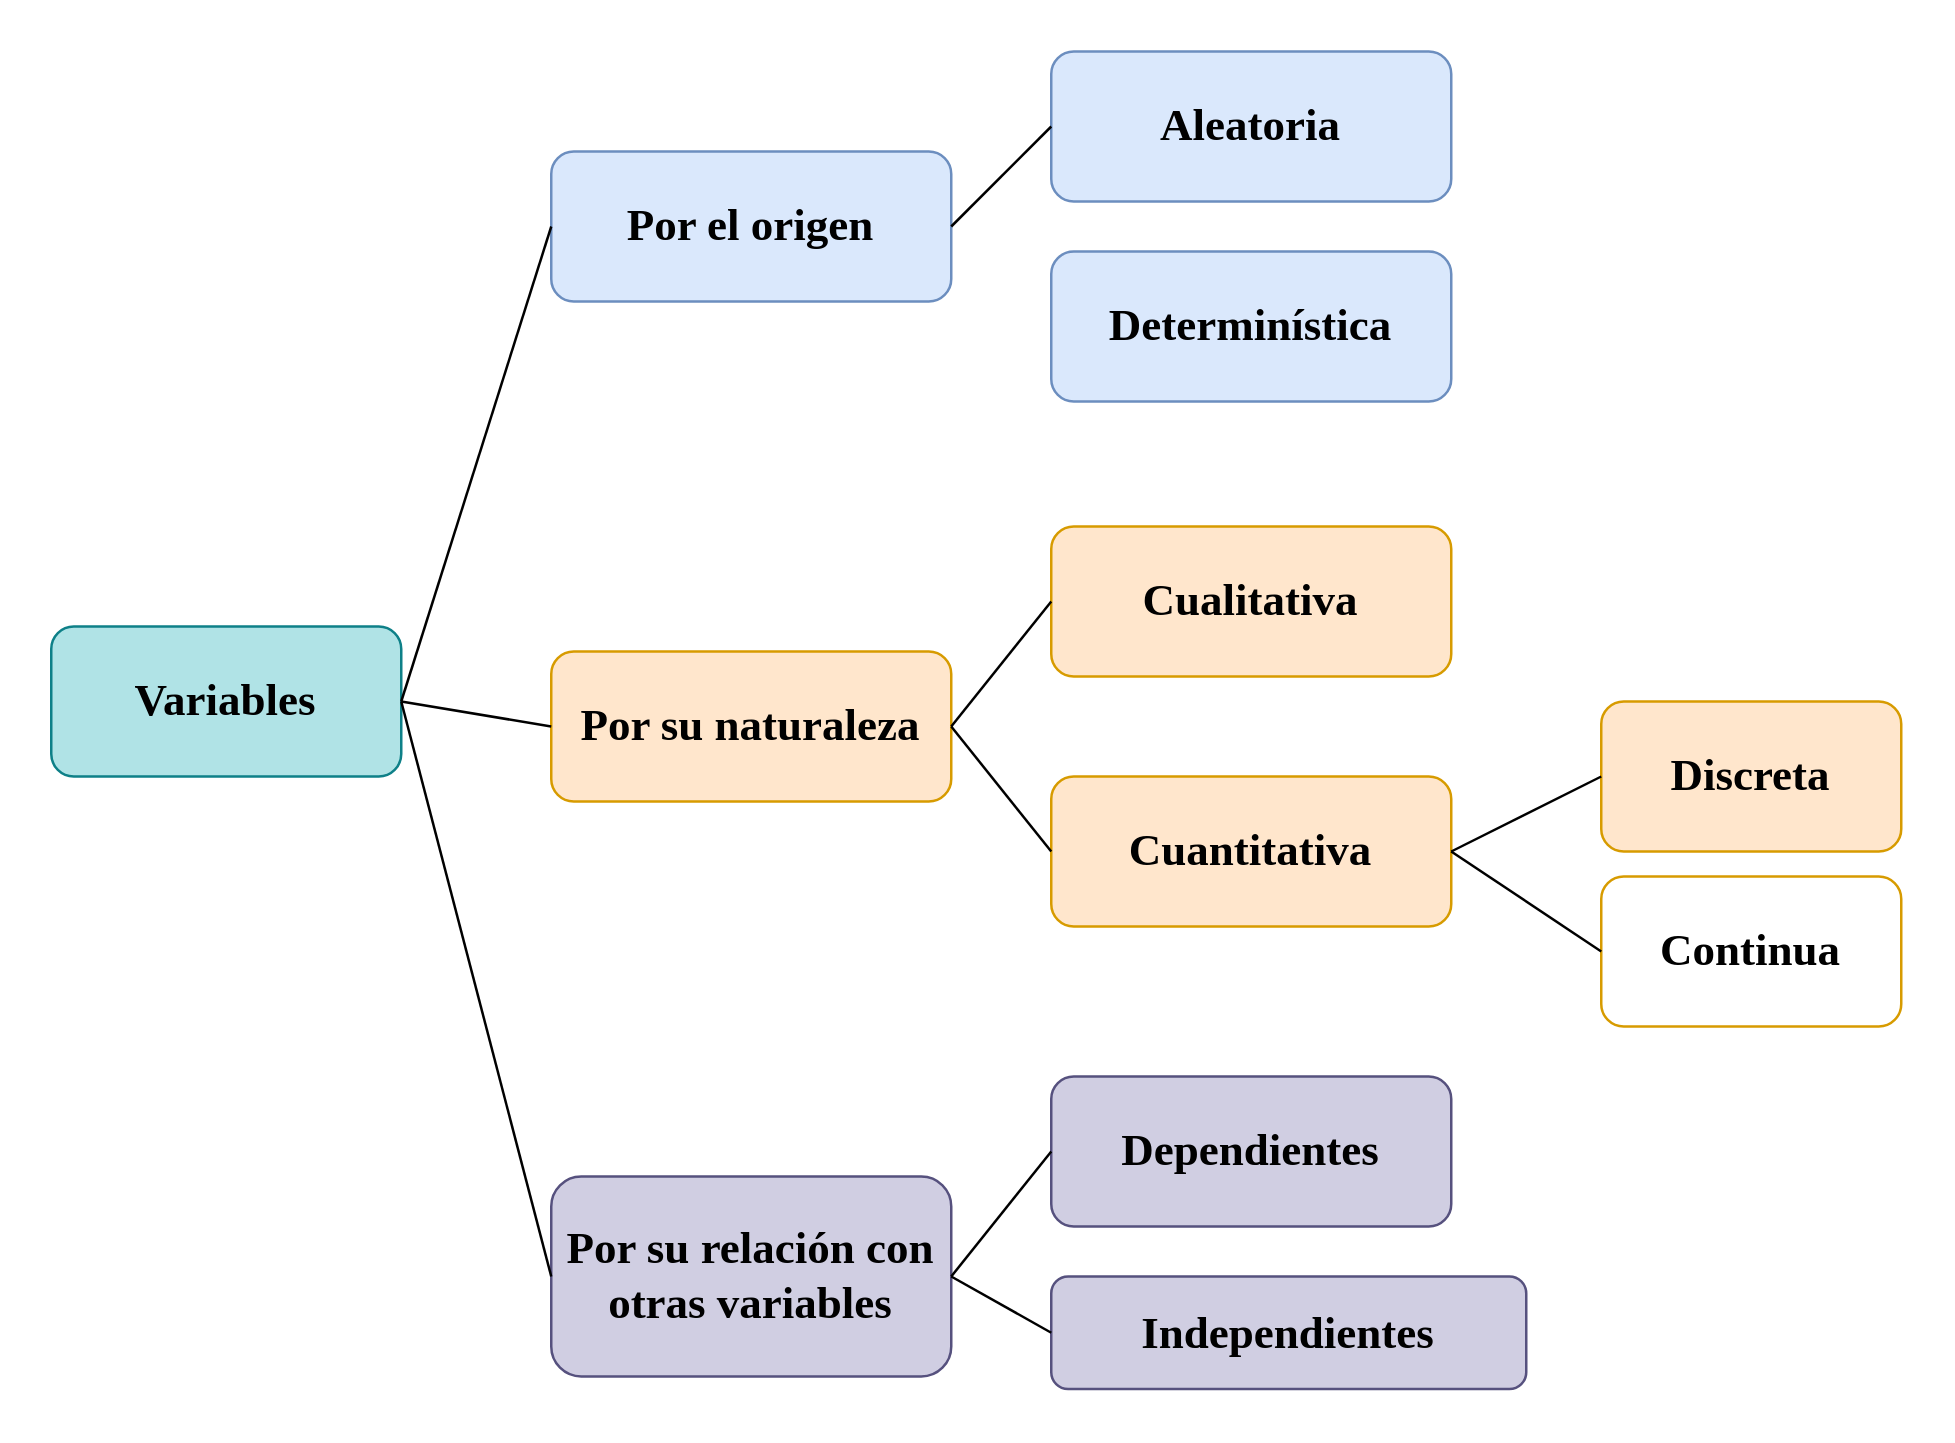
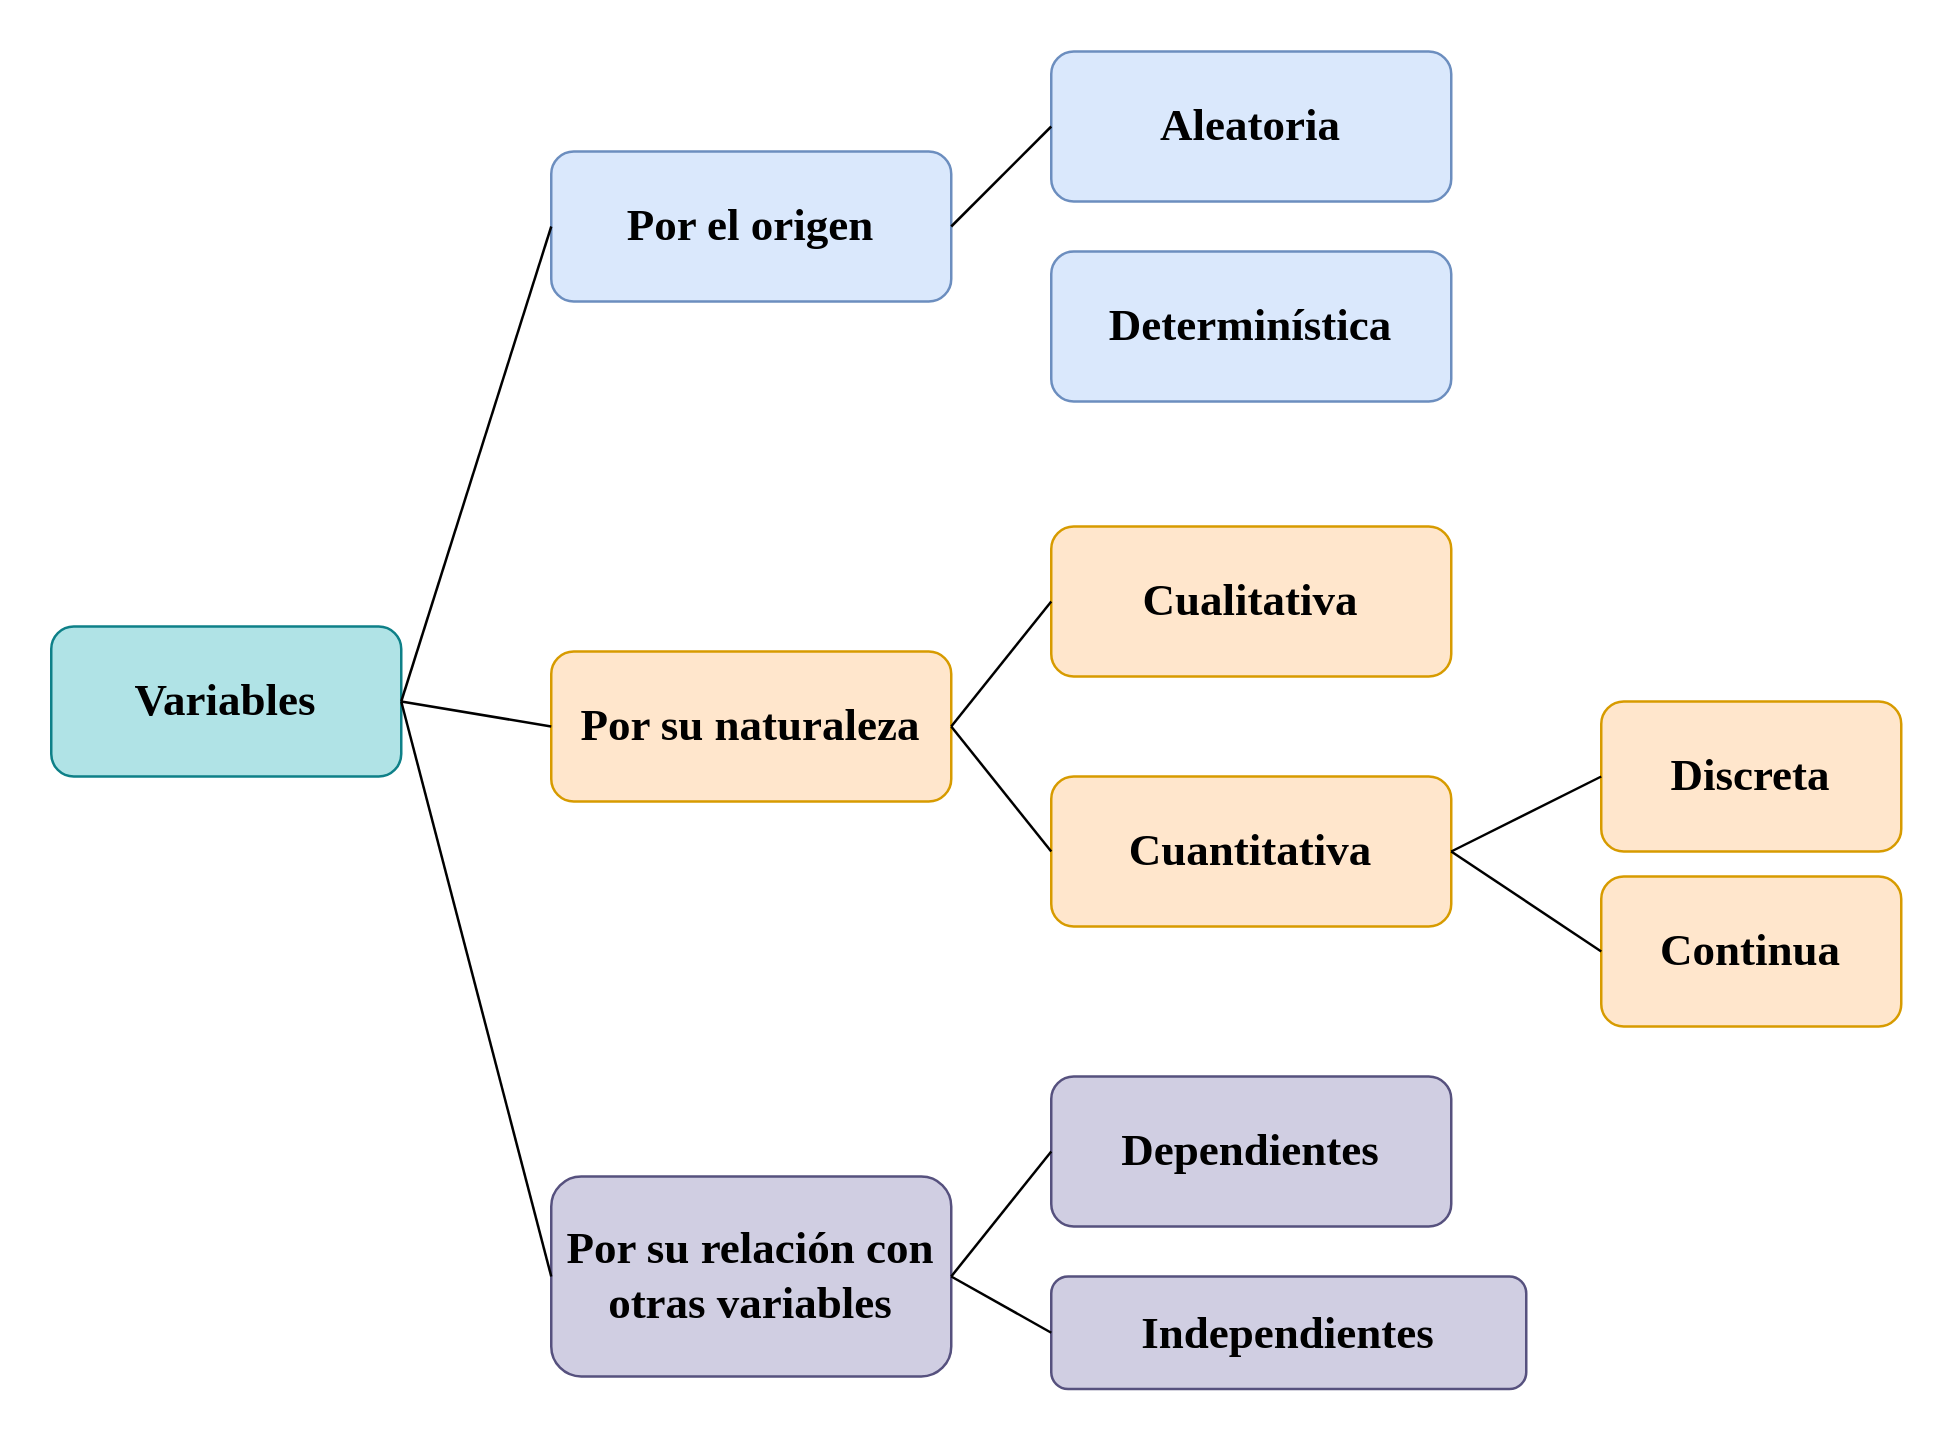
  <mxCell id="0" />
  <mxCell id="1" parent="0" />
  <mxCell id="2" value="&lt;b&gt;&lt;font style=&quot;font-size: 18px&quot;&gt;Variables&lt;/font&gt;&lt;/b&gt;" style="rounded=1;whiteSpace=wrap;html=1;labelBackgroundColor=none;fontFamily=Barlow SemiCondensed;fontSize=14;fillColor=#b0e3e6;strokeColor=#0e8088;" vertex="1" parent="1"><mxGeometry y="250" width="140" height="60" as="geometry" x="20" /></mxCell>
  <mxCell id="3" value="&lt;font style=&quot;font-size: 18px&quot;&gt;&lt;b&gt;Por el origen&lt;/b&gt;&lt;/font&gt;" style="rounded=1;whiteSpace=wrap;html=1;labelBackgroundColor=none;fontFamily=Barlow SemiCondensed;fontSize=14;fillColor=#dae8fc;strokeColor=#6c8ebf;" vertex="1" parent="1"><mxGeometry x="220" y="60" width="160" height="60" as="geometry" /></mxCell>
  <mxCell id="4" value="&lt;b&gt;&lt;font style=&quot;font-size: 18px&quot;&gt;Aleatoria&lt;/font&gt;&lt;/b&gt;" style="rounded=1;whiteSpace=wrap;html=1;labelBackgroundColor=none;fontFamily=Barlow SemiCondensed;fontSize=14;fillColor=#dae8fc;strokeColor=#6c8ebf;" vertex="1" parent="1"><mxGeometry x="420" y="20" width="160" height="60" as="geometry" /></mxCell>
  <mxCell id="5" value="Determinística" style="rounded=1;whiteSpace=wrap;html=1;labelBackgroundColor=none;fontFamily=Barlow SemiCondensed;fontSize=18;fillColor=#dae8fc;strokeColor=#6c8ebf;fontStyle=1" vertex="1" parent="1"><mxGeometry x="420" y="100" width="160" height="60" as="geometry" /></mxCell>
  <mxCell id="6" value="&lt;font style=&quot;font-size: 18px&quot;&gt;&lt;b&gt;Por su naturaleza&lt;/b&gt;&lt;/font&gt;" style="rounded=1;whiteSpace=wrap;html=1;labelBackgroundColor=none;fontFamily=Barlow SemiCondensed;fontSize=14;fillColor=#ffe6cc;strokeColor=#d79b00;" vertex="1" parent="1"><mxGeometry x="220" y="260" width="160" height="60" as="geometry" /></mxCell>
  <mxCell id="7" value="Cualitativa" style="rounded=1;whiteSpace=wrap;html=1;labelBackgroundColor=none;fontFamily=Barlow SemiCondensed;fontSize=18;fillColor=#ffe6cc;strokeColor=#d79b00;fontStyle=1" vertex="1" parent="1"><mxGeometry x="420" y="210" width="160" height="60" as="geometry" /></mxCell>
  <mxCell id="8" value="Cuantitativa" style="rounded=1;whiteSpace=wrap;html=1;labelBackgroundColor=none;fontFamily=Barlow SemiCondensed;fontSize=18;fillColor=#ffe6cc;strokeColor=#d79b00;fontStyle=1" vertex="1" parent="1"><mxGeometry x="420" y="310" width="160" height="60" as="geometry" /></mxCell>
  <mxCell id="9" value="Discreta" style="rounded=1;whiteSpace=wrap;html=1;labelBackgroundColor=none;fontFamily=Barlow SemiCondensed;fontSize=18;fillColor=#ffe6cc;strokeColor=#d79b00;fontStyle=1" vertex="1" parent="1"><mxGeometry x="640" y="280" width="120" height="60" as="geometry" /></mxCell>
- <mxCell id="10" value="Continua" style="rounded=1;whiteSpace=wrap;html=1;labelBackgroundColor=none;fontFamily=Barlow SemiCondensed;fontSize=18;fillColor=#ffffff;strokeColor=#d79b00;fontStyle=1;" vertex="1" parent="1"><mxGeometry x="640" y="350" width="120" height="60" as="geometry" /></mxCell>
+ <mxCell id="10" value="Continua" style="rounded=1;whiteSpace=wrap;html=1;labelBackgroundColor=none;fontFamily=Barlow SemiCondensed;fontSize=18;fillColor=#ffe6cc;strokeColor=#d79b00;fontStyle=1" vertex="1" parent="1"><mxGeometry x="640" y="350" width="120" height="60" as="geometry" /></mxCell>
  <mxCell id="11" value="&lt;b&gt;&lt;font style=&quot;font-size: 18px&quot;&gt;Por su relación con otras variables&lt;/font&gt;&lt;/b&gt;" style="rounded=1;whiteSpace=wrap;html=1;labelBackgroundColor=none;fontFamily=Barlow SemiCondensed;fontSize=14;fillColor=#d0cee2;strokeColor=#56517e;" vertex="1" parent="1"><mxGeometry x="220" y="470" width="160" height="80" as="geometry" /></mxCell>
  <mxCell id="12" value="Dependientes" style="rounded=1;whiteSpace=wrap;html=1;labelBackgroundColor=none;fontFamily=Barlow SemiCondensed;fontSize=18;fillColor=#d0cee2;strokeColor=#56517e;fontStyle=1" vertex="1" parent="1"><mxGeometry x="420" y="430" width="160" height="60" as="geometry" /></mxCell>
  <mxCell id="13" value="Independientes" style="rounded=1;whiteSpace=wrap;html=1;labelBackgroundColor=none;fontFamily=Barlow SemiCondensed;fontSize=18;fillColor=#d0cee2;strokeColor=#56517e;fontStyle=1" vertex="1" parent="1"><mxGeometry x="420" y="510" width="190" height="45" as="geometry" /></mxCell>
  <mxCell id="14" value="" style="endArrow=none;html=1;fontFamily=Barlow SemiCondensed;fontSize=18;exitX=1;exitY=0.5;exitDx=0;exitDy=0;entryX=0;entryY=0.5;entryDx=0;entryDy=0;" edge="1" parent="1" source="2" target="11"><mxGeometry width="50" height="50" relative="1" as="geometry"><mxPoint x="410" y="410" as="sourcePoint" /><mxPoint x="460" y="360" as="targetPoint" /></mxGeometry></mxCell>
  <mxCell id="15" value="" style="endArrow=none;html=1;fontFamily=Barlow SemiCondensed;fontSize=18;entryX=0;entryY=0.5;entryDx=0;entryDy=0;" edge="1" parent="1" target="6"><mxGeometry width="50" height="50" relative="1" as="geometry"><mxPoint x="160" y="280" as="sourcePoint" /><mxPoint x="460" y="360" as="targetPoint" /></mxGeometry></mxCell>
  <mxCell id="16" value="" style="endArrow=none;html=1;fontFamily=Barlow SemiCondensed;fontSize=18;entryX=0;entryY=0.5;entryDx=0;entryDy=0;" edge="1" parent="1" target="3"><mxGeometry width="50" height="50" relative="1" as="geometry"><mxPoint x="160" y="280" as="sourcePoint" /><mxPoint x="460" y="360" as="targetPoint" /></mxGeometry></mxCell>
  <mxCell id="17" value="" style="endArrow=none;html=1;fontFamily=Barlow SemiCondensed;fontSize=18;exitX=1;exitY=0.5;exitDx=0;exitDy=0;entryX=0;entryY=0.5;entryDx=0;entryDy=0;" edge="1" parent="1" source="11" target="12"><mxGeometry width="50" height="50" relative="1" as="geometry"><mxPoint x="410" y="410" as="sourcePoint" /><mxPoint x="460" y="360" as="targetPoint" /></mxGeometry></mxCell>
  <mxCell id="18" value="" style="endArrow=none;html=1;fontFamily=Barlow SemiCondensed;fontSize=18;entryX=0;entryY=0.5;entryDx=0;entryDy=0;" edge="1" parent="1" target="13"><mxGeometry width="50" height="50" relative="1" as="geometry"><mxPoint x="380" y="510" as="sourcePoint" /><mxPoint x="460" y="360" as="targetPoint" /></mxGeometry></mxCell>
  <mxCell id="19" value="" style="endArrow=none;html=1;fontFamily=Barlow SemiCondensed;fontSize=18;exitX=1;exitY=0.5;exitDx=0;exitDy=0;entryX=0;entryY=0.5;entryDx=0;entryDy=0;" edge="1" parent="1" source="6" target="8"><mxGeometry width="50" height="50" relative="1" as="geometry"><mxPoint x="410" y="410" as="sourcePoint" /><mxPoint x="460" y="360" as="targetPoint" /></mxGeometry></mxCell>
  <mxCell id="20" value="" style="endArrow=none;html=1;fontFamily=Barlow SemiCondensed;fontSize=18;entryX=0;entryY=0.5;entryDx=0;entryDy=0;" edge="1" parent="1" target="7"><mxGeometry width="50" height="50" relative="1" as="geometry"><mxPoint x="380" y="290" as="sourcePoint" /><mxPoint x="460" y="360" as="targetPoint" /></mxGeometry></mxCell>
  <mxCell id="21" value="" style="endArrow=none;html=1;fontFamily=Barlow SemiCondensed;fontSize=18;exitX=1;exitY=0.5;exitDx=0;exitDy=0;entryX=0;entryY=0.5;entryDx=0;entryDy=0;" edge="1" parent="1" source="8" target="10"><mxGeometry width="50" height="50" relative="1" as="geometry"><mxPoint x="410" y="410" as="sourcePoint" /><mxPoint x="460" y="360" as="targetPoint" /></mxGeometry></mxCell>
  <mxCell id="22" value="" style="endArrow=none;html=1;fontFamily=Barlow SemiCondensed;fontSize=18;entryX=1;entryY=0.5;entryDx=0;entryDy=0;exitX=0;exitY=0.5;exitDx=0;exitDy=0;" edge="1" parent="1" source="9" target="8"><mxGeometry width="50" height="50" relative="1" as="geometry"><mxPoint x="410" y="410" as="sourcePoint" /><mxPoint x="460" y="360" as="targetPoint" /></mxGeometry></mxCell>
  <mxCell id="23" value="" style="endArrow=none;html=1;fontFamily=Barlow SemiCondensed;fontSize=18;exitX=1;exitY=0.5;exitDx=0;exitDy=0;entryX=0;entryY=0.5;entryDx=0;entryDy=0;" edge="1" parent="1" source="3" target="4"><mxGeometry width="50" height="50" relative="1" as="geometry"><mxPoint x="410" y="410" as="sourcePoint" /><mxPoint x="460" y="360" as="targetPoint" /></mxGeometry></mxCell>
